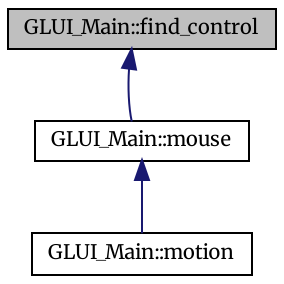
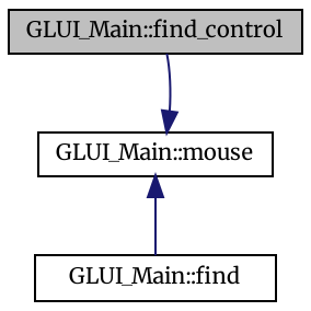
  digraph {
    fontname=Merriweather
    rankdir=TB
    node [color=black fillcolor=white fontname=Merriweather fontsize=10 shape=record style=filled]
    edge [color=midnightblue dir=back fontname=Merriweather fontsize=10 labelfontname=Helvetica labelfontsize=10 style=solid]
    n1 [fillcolor=grey75 fontcolor=black height=0.2 label="GLUI_Main::find_control" width=0.4]
    n2 [height=0.2 label="GLUI_Main::mouse" width=0.4]
-   n3 [height=0.2 label="GLUI_Main::motion" width=0.4]
-   n1 -> n2
+   n3 [height=0.2 label="GLUI_Main::find" width=0.4]
+   n2 -> n1
    n2 -> n3
  }
